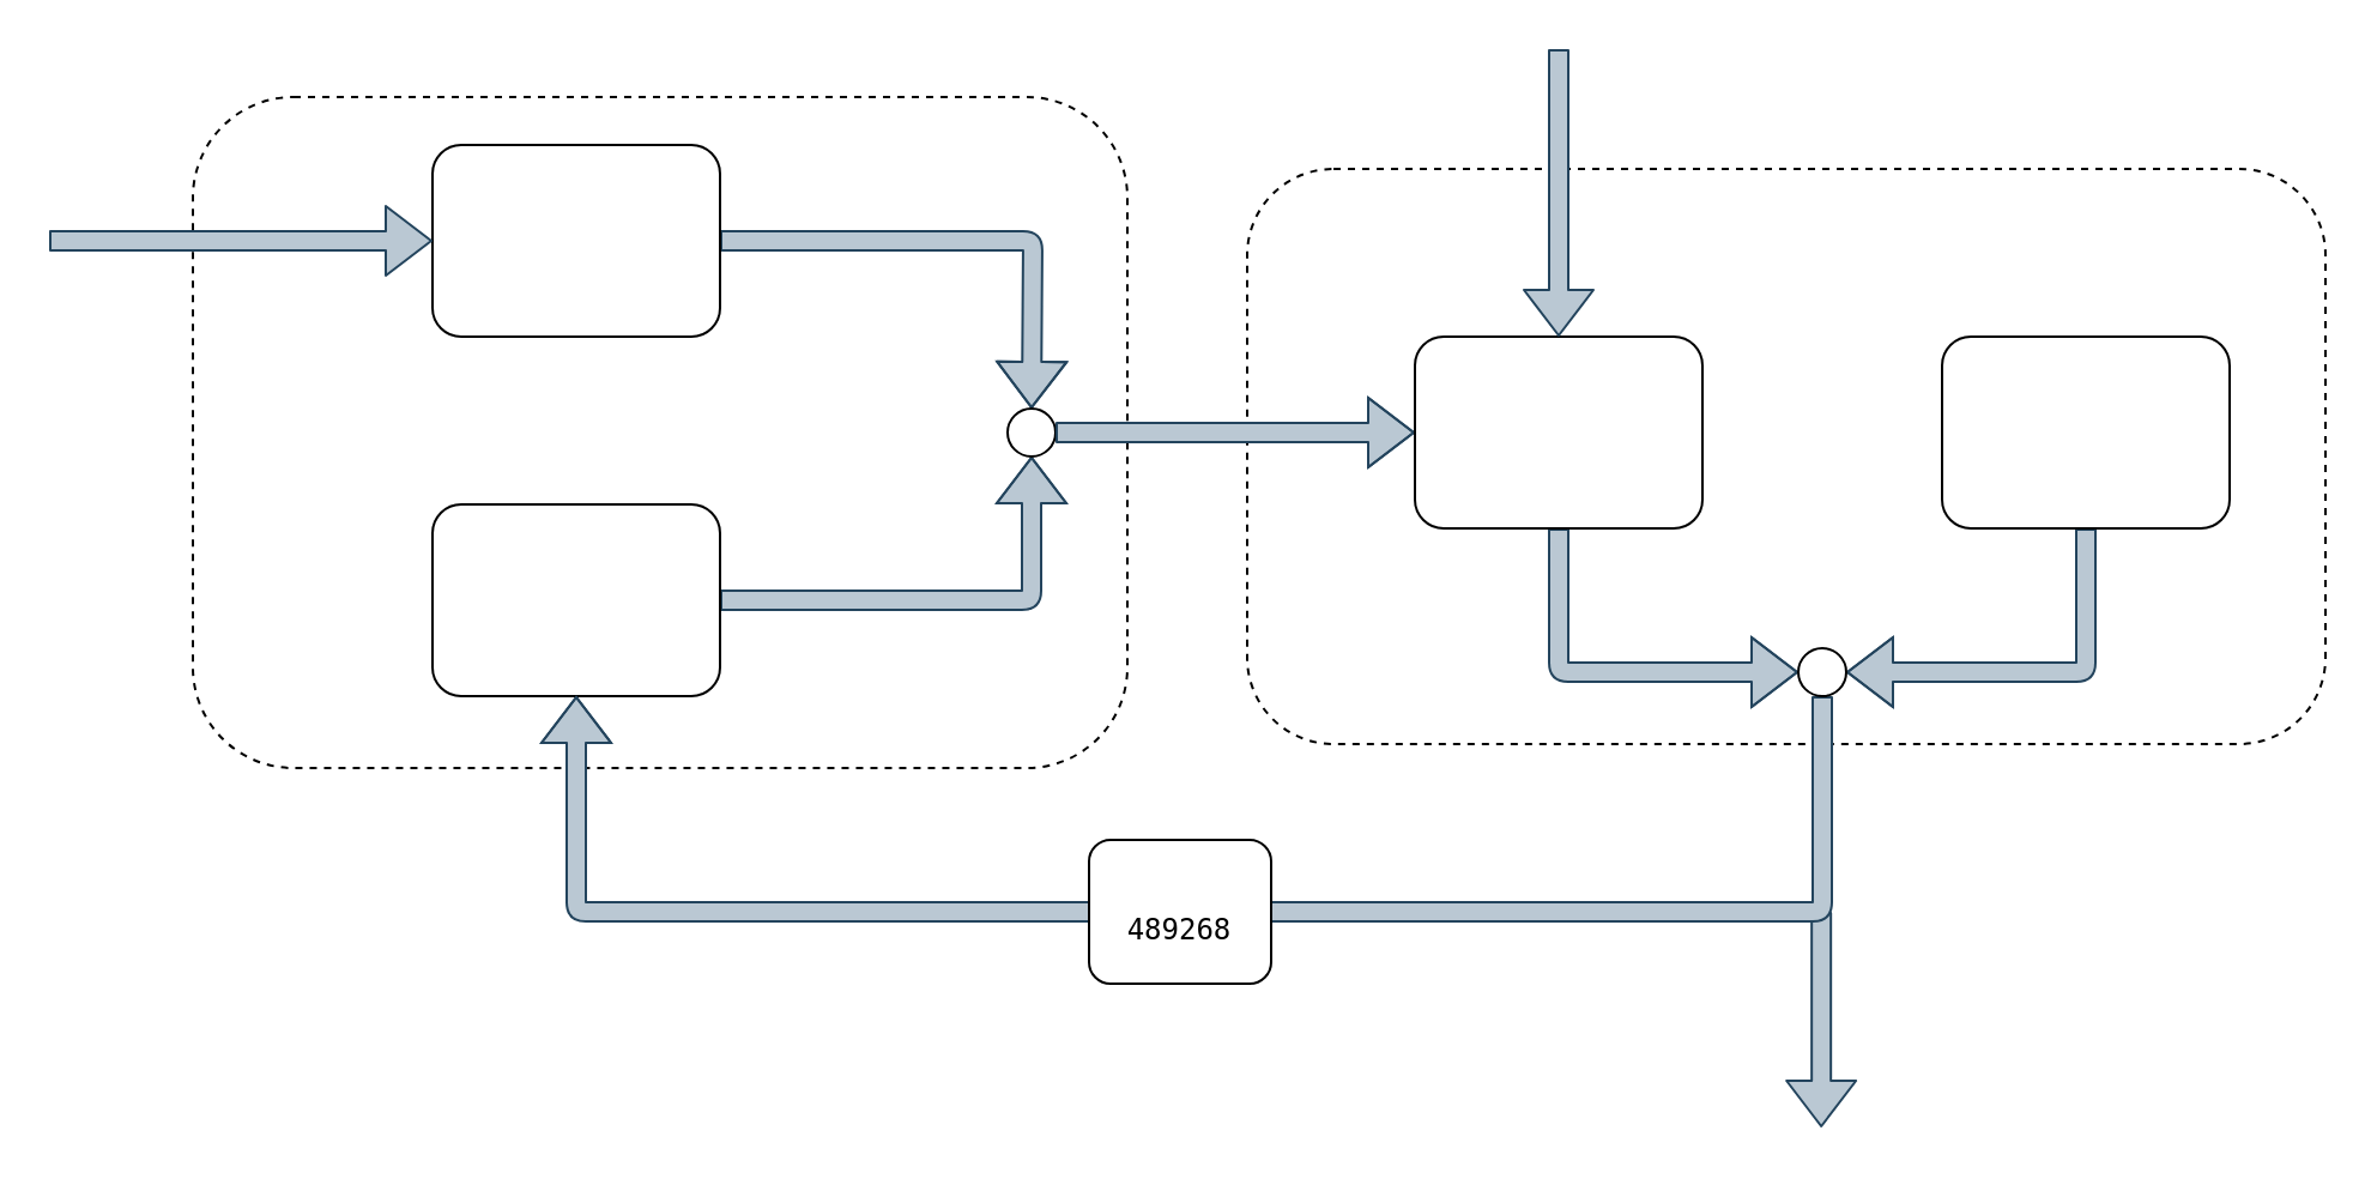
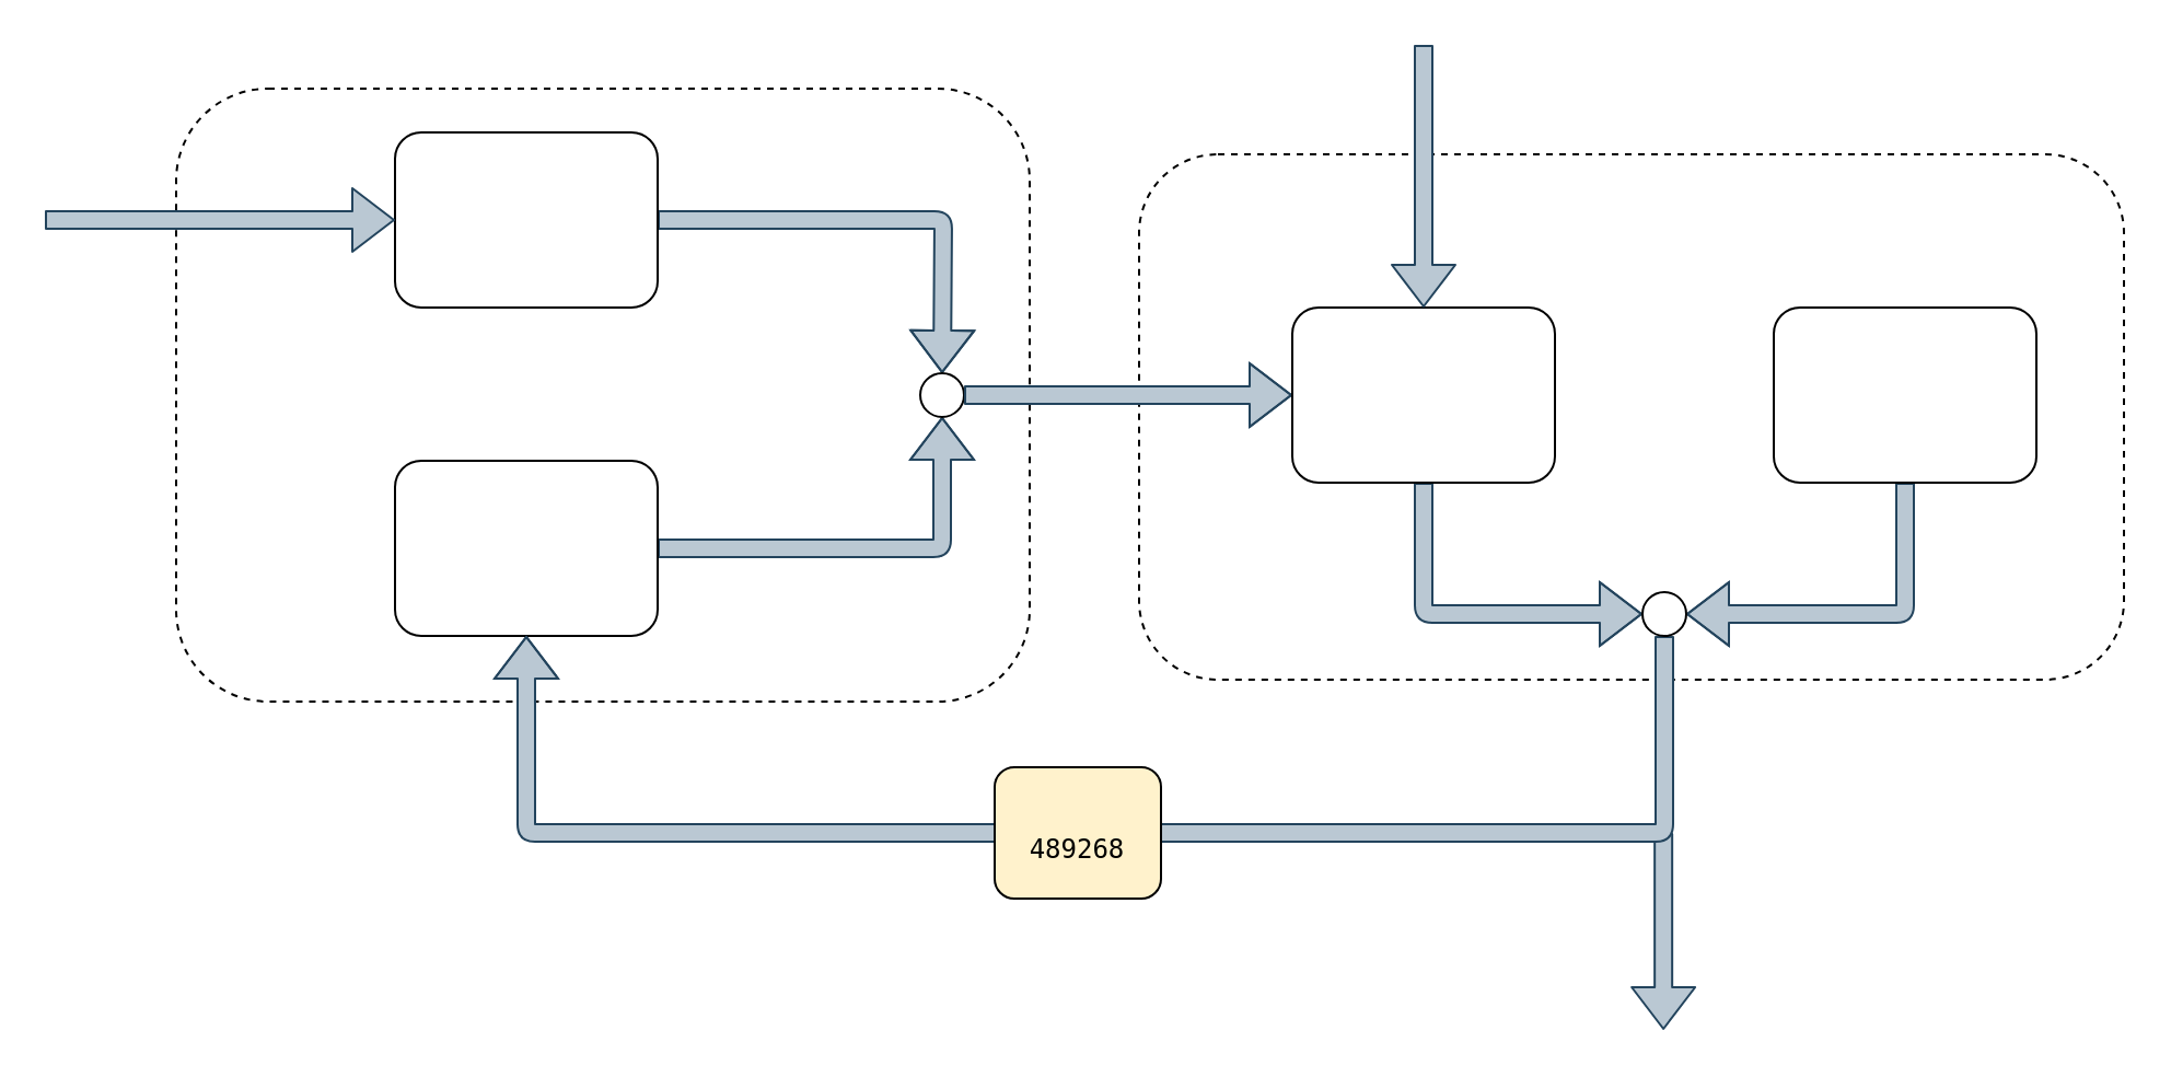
  <mxCell id="0" />
  <mxCell id="1" parent="0" />
  <mxCell id="2" value="" style="shape=flexArrow;endArrow=classic;html=1;strokeWidth=1;fillColor=#bac8d3;strokeColor=#23445d;width=8;" parent="1" edge="1"><mxGeometry width="50" height="50" relative="1" as="geometry"><mxPoint x="759.58" y="380" as="sourcePoint" /><mxPoint x="759.58" y="470" as="targetPoint" /></mxGeometry></mxCell>
  <mxCell id="3" value="" style="rounded=1;whiteSpace=wrap;html=1;shadow=0;sketch=0;glass=0;dashed=1;fillColor=none;" parent="1" vertex="1"><mxGeometry x="520" y="70" width="450" height="240" as="geometry" /></mxCell>
  <mxCell id="4" value="" style="rounded=1;whiteSpace=wrap;html=1;shadow=0;sketch=0;glass=0;dashed=1;fillColor=none;" parent="1" vertex="1"><mxGeometry x="80" y="40" width="390" height="280" as="geometry" /></mxCell>
  <mxCell id="5" style="edgeStyle=orthogonalEdgeStyle;rounded=1;orthogonalLoop=1;jettySize=auto;html=1;exitX=1;exitY=0.5;exitDx=0;exitDy=0;shape=flexArrow;fillColor=#bac8d3;strokeColor=#23445d;width=8;" parent="1" source="6" edge="1"><mxGeometry relative="1" as="geometry"><mxPoint x="430" y="170" as="targetPoint" /></mxGeometry></mxCell>
  <mxCell id="6" value="" style="rounded=1;whiteSpace=wrap;html=1;" parent="1" vertex="1"><mxGeometry x="180" y="60" width="120" height="80" as="geometry" /></mxCell>
  <mxCell id="7" style="edgeStyle=orthogonalEdgeStyle;shape=flexArrow;rounded=1;orthogonalLoop=1;jettySize=auto;html=1;exitX=1;exitY=0.5;exitDx=0;exitDy=0;fillColor=#bac8d3;strokeColor=#23445d;strokeWidth=1;width=8;" parent="1" source="8" target="9" edge="1"><mxGeometry relative="1" as="geometry" /></mxCell>
  <mxCell id="8" value="" style="rounded=1;whiteSpace=wrap;html=1;" parent="1" vertex="1"><mxGeometry x="180" y="210" width="120" height="80" as="geometry" /></mxCell>
  <mxCell id="9" value="" style="ellipse;whiteSpace=wrap;html=1;aspect=fixed;" parent="1" vertex="1"><mxGeometry x="420" y="170" width="20" height="20" as="geometry" /></mxCell>
  <mxCell id="10" value="" style="shape=flexArrow;endArrow=classic;html=1;strokeWidth=1;entryX=0;entryY=0.5;entryDx=0;entryDy=0;fillColor=#bac8d3;strokeColor=#23445d;width=8;" parent="1" target="6" edge="1"><mxGeometry width="50" height="50" relative="1" as="geometry"><mxPoint x="20" y="100" as="sourcePoint" /><mxPoint x="480" y="220" as="targetPoint" /></mxGeometry></mxCell>
  <mxCell id="11" value="" style="shape=flexArrow;endArrow=classic;html=1;strokeWidth=1;exitX=1;exitY=0.5;exitDx=0;exitDy=0;width=8;fillColor=#bac8d3;strokeColor=#23445d;entryX=0;entryY=0.5;entryDx=0;entryDy=0;" parent="1" source="9" target="13" edge="1"><mxGeometry width="50" height="50" relative="1" as="geometry"><mxPoint x="430" y="270" as="sourcePoint" /><mxPoint x="540" y="180" as="targetPoint" /><Array as="points"><mxPoint x="520" y="180" /></Array></mxGeometry></mxCell>
  <mxCell id="12" style="edgeStyle=orthogonalEdgeStyle;shape=flexArrow;rounded=1;orthogonalLoop=1;jettySize=auto;html=1;exitX=0.5;exitY=1;exitDx=0;exitDy=0;entryX=0;entryY=0.5;entryDx=0;entryDy=0;strokeWidth=1;width=8;fillColor=#bac8d3;strokeColor=#23445d;" parent="1" source="13" target="18" edge="1"><mxGeometry relative="1" as="geometry" /></mxCell>
  <mxCell id="13" value="" style="rounded=1;whiteSpace=wrap;html=1;" parent="1" vertex="1"><mxGeometry x="590" y="140" width="120" height="80" as="geometry" /></mxCell>
  <mxCell id="14" style="edgeStyle=orthogonalEdgeStyle;shape=flexArrow;rounded=1;orthogonalLoop=1;jettySize=auto;html=1;entryX=1;entryY=0.5;entryDx=0;entryDy=0;strokeWidth=1;width=8;fillColor=#bac8d3;strokeColor=#23445d;" parent="1" source="15" target="18" edge="1"><mxGeometry relative="1" as="geometry"><Array as="points"><mxPoint x="870" y="280" /></Array></mxGeometry></mxCell>
  <mxCell id="15" value="" style="rounded=1;whiteSpace=wrap;html=1;" parent="1" vertex="1"><mxGeometry x="810" y="140" width="120" height="80" as="geometry" /></mxCell>
  <mxCell id="16" value="" style="shape=flexArrow;endArrow=classic;html=1;strokeWidth=1;entryX=0.5;entryY=0;entryDx=0;entryDy=0;fillColor=#bac8d3;strokeColor=#23445d;width=8;" parent="1" target="13" edge="1"><mxGeometry width="50" height="50" relative="1" as="geometry"><mxPoint x="650" y="20" as="sourcePoint" /><mxPoint x="480" y="220" as="targetPoint" /></mxGeometry></mxCell>
  <mxCell id="17" style="edgeStyle=orthogonalEdgeStyle;shape=flexArrow;rounded=1;orthogonalLoop=1;jettySize=auto;html=1;entryX=0.5;entryY=1;entryDx=0;entryDy=0;strokeWidth=1;width=8;fillColor=#bac8d3;strokeColor=#23445d;" parent="1" source="18" target="8" edge="1"><mxGeometry relative="1" as="geometry"><Array as="points"><mxPoint x="760" y="380" /><mxPoint x="240" y="380" /></Array></mxGeometry></mxCell>
  <mxCell id="18" value="" style="ellipse;whiteSpace=wrap;html=1;aspect=fixed;" parent="1" vertex="1"><mxGeometry x="750" y="270" width="20" height="20" as="geometry" /></mxCell>
- <mxCell id="19" value="&#10;&lt;pre style=&quot;margin-top: 0px ; margin-bottom: 0px ; margin-left: 0px ; margin-right: 0px ; text-indent: 0px&quot;&gt;&lt;span style=&quot;color: #000000&quot;&gt;489268&lt;/span&gt;&lt;/pre&gt;" style="rounded=1;whiteSpace=wrap;html=1;" vertex="1" parent="1"><mxGeometry x="454" y="350" width="76" height="60" as="geometry" /></mxCell>
+ <mxCell id="19" value="&#10;&lt;pre style=&quot;margin-top: 0px ; margin-bottom: 0px ; margin-left: 0px ; margin-right: 0px ; text-indent: 0px&quot;&gt;&lt;span style=&quot;color: #000000&quot;&gt;489268&lt;/span&gt;&lt;/pre&gt;" style="rounded=1;whiteSpace=wrap;html=1;fillColor=#fff2cc;" vertex="1" parent="1"><mxGeometry x="454" y="350" width="76" height="60" as="geometry" /></mxCell>
